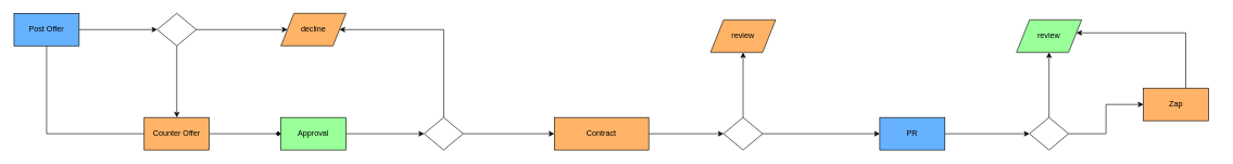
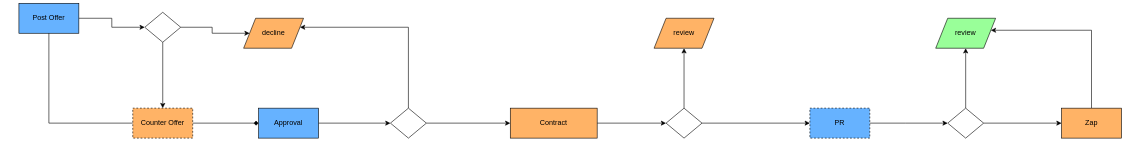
  <mxCell id="0" />
  <mxCell id="1" parent="0" />
  <mxCell id="2" style="edgeStyle=orthogonalEdgeStyle;rounded=0;orthogonalLoop=1;jettySize=auto;html=1;" edge="1" parent="1" source="3" target="6"><mxGeometry relative="1" as="geometry"><mxPoint x="200" y="45" as="targetPoint" /></mxGeometry></mxCell>
- <mxCell id="3" value="Post Offer" style="html=1;dashed=0;whiteSpace=wrap;fillColor=#66B2FF;" vertex="1" parent="1"><mxGeometry x="20" y="20" width="100" height="50" as="geometry" /></mxCell>
+ <mxCell id="3" value="Post Offer" style="html=1;dashed=0;whiteSpace=wrap;fillColor=#66B2FF;" vertex="1" parent="1"><mxGeometry x="30" y="5" width="100" height="50" as="geometry" /></mxCell>
  <mxCell id="4" style="edgeStyle=orthogonalEdgeStyle;rounded=0;orthogonalLoop=1;jettySize=auto;html=1;" edge="1" parent="1" source="6" target="9"><mxGeometry relative="1" as="geometry"><mxPoint x="260" y="150" as="targetPoint" /></mxGeometry></mxCell>
  <mxCell id="5" style="edgeStyle=orthogonalEdgeStyle;rounded=0;orthogonalLoop=1;jettySize=auto;html=1;" edge="1" parent="1" source="6" target="13"><mxGeometry relative="1" as="geometry"><mxPoint x="440.059" y="-60.039" as="targetPoint" /></mxGeometry></mxCell>
  <mxCell id="6" value="" style="shape=rhombus;html=1;dashed=0;whiteSpace=wrap;perimeter=rhombusPerimeter;" vertex="1" parent="1"><mxGeometry x="240" y="20" width="60" height="50" as="geometry" /></mxCell>
  <mxCell id="7" style="edgeStyle=orthogonalEdgeStyle;rounded=0;orthogonalLoop=1;jettySize=auto;html=1;endArrow=diamond;" edge="1" parent="1" source="9" target="16"><mxGeometry relative="1" as="geometry"><mxPoint x="400" y="205" as="targetPoint" /></mxGeometry></mxCell>
  <mxCell id="8" style="edgeStyle=orthogonalEdgeStyle;rounded=0;orthogonalLoop=1;jettySize=auto;html=1;endArrow=none;" edge="1" parent="1" source="9" target="3"><mxGeometry relative="1" as="geometry" /></mxCell>
- <mxCell id="9" value="Counter Offer" style="html=1;dashed=0;whiteSpace=wrap;fillColor=#FFB366;" vertex="1" parent="1"><mxGeometry x="220" y="180" width="100" height="50" as="geometry" /></mxCell>
+ <mxCell id="9" value="Counter Offer" style="html=1;dashed=1;whiteSpace=wrap;fillColor=#FFB366;" vertex="1" parent="1"><mxGeometry x="220" y="180" width="100" height="50" as="geometry" /></mxCell>
  <mxCell id="10" style="edgeStyle=orthogonalEdgeStyle;rounded=0;orthogonalLoop=1;jettySize=auto;html=1;" edge="1" parent="1" source="12" target="28"><mxGeometry relative="1" as="geometry" /></mxCell>
  <mxCell id="11" style="edgeStyle=orthogonalEdgeStyle;rounded=0;orthogonalLoop=1;jettySize=auto;html=1;" edge="1" parent="1" source="28" target="29"><mxGeometry relative="1" as="geometry"><Array as="points" /></mxGeometry></mxCell>
  <mxCell id="12" value="Contract" style="html=1;dashed=0;whiteSpace=wrap;fillColor=#FFB366;" vertex="1" parent="1"><mxGeometry x="850" y="180" width="145" height="50" as="geometry" /></mxCell>
- <mxCell id="13" value="decline" style="shape=parallelogram;perimeter=parallelogramPerimeter;whiteSpace=wrap;html=1;dashed=0;fillColor=#FFB366;" vertex="1" parent="1"><mxGeometry x="430" y="20" width="100" height="50" as="geometry" /></mxCell>
+ <mxCell id="13" value="decline" style="shape=parallelogram;perimeter=parallelogramPerimeter;whiteSpace=wrap;html=1;dashed=0;fillColor=#FFB366;" vertex="1" parent="1"><mxGeometry x="405" y="30" width="100" height="50" as="geometry" /></mxCell>
  <mxCell id="14" style="edgeStyle=orthogonalEdgeStyle;rounded=0;orthogonalLoop=1;jettySize=auto;html=1;" edge="1" parent="1" source="16" target="26"><mxGeometry relative="1" as="geometry" /></mxCell>
  <mxCell id="15" style="edgeStyle=orthogonalEdgeStyle;rounded=0;orthogonalLoop=1;jettySize=auto;html=1;" edge="1" parent="1" source="26" target="13"><mxGeometry relative="1" as="geometry"><Array as="points"><mxPoint x="680" y="45" /></Array></mxGeometry></mxCell>
- <mxCell id="16" value="Approval" style="html=1;dashed=0;whiteSpace=wrap;fillColor=#99ff99;" vertex="1" parent="1"><mxGeometry x="430" y="180" width="100" height="50" as="geometry" /></mxCell>
+ <mxCell id="16" value="Approval" style="html=1;dashed=0;whiteSpace=wrap;fillColor=#66B2FF;" vertex="1" parent="1"><mxGeometry x="430" y="180" width="100" height="50" as="geometry" /></mxCell>
  <mxCell id="17" style="edgeStyle=orthogonalEdgeStyle;rounded=0;orthogonalLoop=1;jettySize=auto;html=1;" edge="1" parent="1" source="18" target="23"><mxGeometry relative="1" as="geometry"><Array as="points"><mxPoint x="1510" y="205" /></Array></mxGeometry></mxCell>
- <mxCell id="18" value="PR" style="html=1;dashed=0;whiteSpace=wrap;fillColor=#66B2FF;" vertex="1" parent="1"><mxGeometry x="1350" y="180" width="100" height="50" as="geometry" /></mxCell>
+ <mxCell id="18" value="PR" style="html=1;dashed=1;whiteSpace=wrap;fillColor=#66B2FF;" vertex="1" parent="1"><mxGeometry x="1350" y="180" width="100" height="50" as="geometry" /></mxCell>
  <mxCell id="19" style="edgeStyle=orthogonalEdgeStyle;rounded=0;orthogonalLoop=1;jettySize=auto;html=1;" edge="1" parent="1" source="20" target="24"><mxGeometry relative="1" as="geometry"><Array as="points"><mxPoint x="1820" y="50" /></Array></mxGeometry></mxCell>
- <mxCell id="20" value="Zap" style="html=1;dashed=0;whiteSpace=wrap;fillColor=#FFB366;" vertex="1" parent="1"><mxGeometry x="1755" y="135" width="100" height="50" as="geometry" /></mxCell>
+ <mxCell id="20" value="Zap" style="html=1;dashed=0;whiteSpace=wrap;fillColor=#FFB366;" vertex="1" parent="1"><mxGeometry x="1770" y="180" width="100" height="50" as="geometry" /></mxCell>
  <mxCell id="21" style="edgeStyle=orthogonalEdgeStyle;rounded=0;orthogonalLoop=1;jettySize=auto;html=1;" edge="1" parent="1" source="23" target="20"><mxGeometry relative="1" as="geometry" /></mxCell>
  <mxCell id="22" style="edgeStyle=orthogonalEdgeStyle;rounded=0;orthogonalLoop=1;jettySize=auto;html=1;" edge="1" parent="1" source="23" target="24"><mxGeometry relative="1" as="geometry"><mxPoint x="1610" y="0" as="targetPoint" /></mxGeometry></mxCell>
  <mxCell id="23" value="" style="shape=rhombus;html=1;dashed=0;whiteSpace=wrap;perimeter=rhombusPerimeter;" vertex="1" parent="1"><mxGeometry x="1580" y="180" width="60" height="50" as="geometry" /></mxCell>
  <mxCell id="24" value="review" style="shape=parallelogram;perimeter=parallelogramPerimeter;whiteSpace=wrap;html=1;dashed=0;fillColor=#99FF99;" vertex="1" parent="1"><mxGeometry x="1560" y="30" width="100" height="50" as="geometry" /></mxCell>
  <mxCell id="25" style="edgeStyle=orthogonalEdgeStyle;rounded=0;orthogonalLoop=1;jettySize=auto;html=1;" edge="1" parent="1" source="26" target="12"><mxGeometry relative="1" as="geometry" /></mxCell>
  <mxCell id="26" value="" style="shape=rhombus;html=1;dashed=0;whiteSpace=wrap;perimeter=rhombusPerimeter;" vertex="1" parent="1"><mxGeometry x="650" y="180" width="60" height="50" as="geometry" /></mxCell>
  <mxCell id="27" style="edgeStyle=orthogonalEdgeStyle;rounded=0;orthogonalLoop=1;jettySize=auto;html=1;" edge="1" parent="1" source="28" target="18"><mxGeometry relative="1" as="geometry" /></mxCell>
  <mxCell id="28" value="" style="shape=rhombus;html=1;dashed=0;whiteSpace=wrap;perimeter=rhombusPerimeter;" vertex="1" parent="1"><mxGeometry x="1110" y="180" width="60" height="50" as="geometry" /></mxCell>
  <mxCell id="29" value="review" style="shape=parallelogram;perimeter=parallelogramPerimeter;whiteSpace=wrap;html=1;dashed=0;fillColor=#FFB366;" vertex="1" parent="1"><mxGeometry x="1090" y="30" width="100" height="50" as="geometry" /></mxCell>
